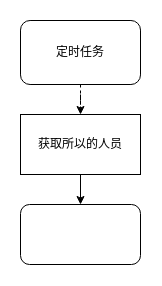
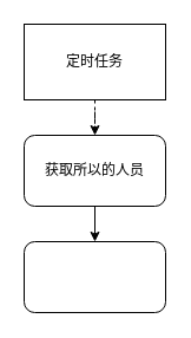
  <mxCell id="0" />
  <mxCell id="1" parent="0" />
  <mxCell id="2" value="" style="edgeStyle=orthogonalEdgeStyle;rounded=0;orthogonalLoop=1;jettySize=auto;html=1;dashed=1;" edge="1" parent="1" source="3" target="5"><mxGeometry relative="1" as="geometry" /></mxCell>
- <mxCell id="3" value="定时任务" style="whiteSpace=wrap;html=1;rounded=1;" vertex="1" parent="1"><mxGeometry x="20" y="20" width="120" height="64" as="geometry" /></mxCell>
+ <mxCell id="3" value="定时任务" style="rounded=0;whiteSpace=wrap;html=1;" vertex="1" parent="1"><mxGeometry x="20" y="20" width="120" height="64" as="geometry" /></mxCell>
  <mxCell id="4" value="" style="edgeStyle=orthogonalEdgeStyle;rounded=0;orthogonalLoop=1;jettySize=auto;html=1;" edge="1" parent="1" source="5" target="6"><mxGeometry relative="1" as="geometry" /></mxCell>
- <mxCell id="5" value="获取所以的人员" style="whiteSpace=wrap;html=1;rounded=0;" vertex="1" parent="1"><mxGeometry x="20" y="114" width="120" height="60" as="geometry" /></mxCell>
+ <mxCell id="5" value="获取所以的人员" style="rounded=1;whiteSpace=wrap;html=1;" vertex="1" parent="1"><mxGeometry x="20" y="114" width="120" height="60" as="geometry" /></mxCell>
  <mxCell id="6" value="" style="rounded=1;whiteSpace=wrap;html=1;" vertex="1" parent="1"><mxGeometry x="20" y="204" width="120" height="60" as="geometry" /></mxCell>
